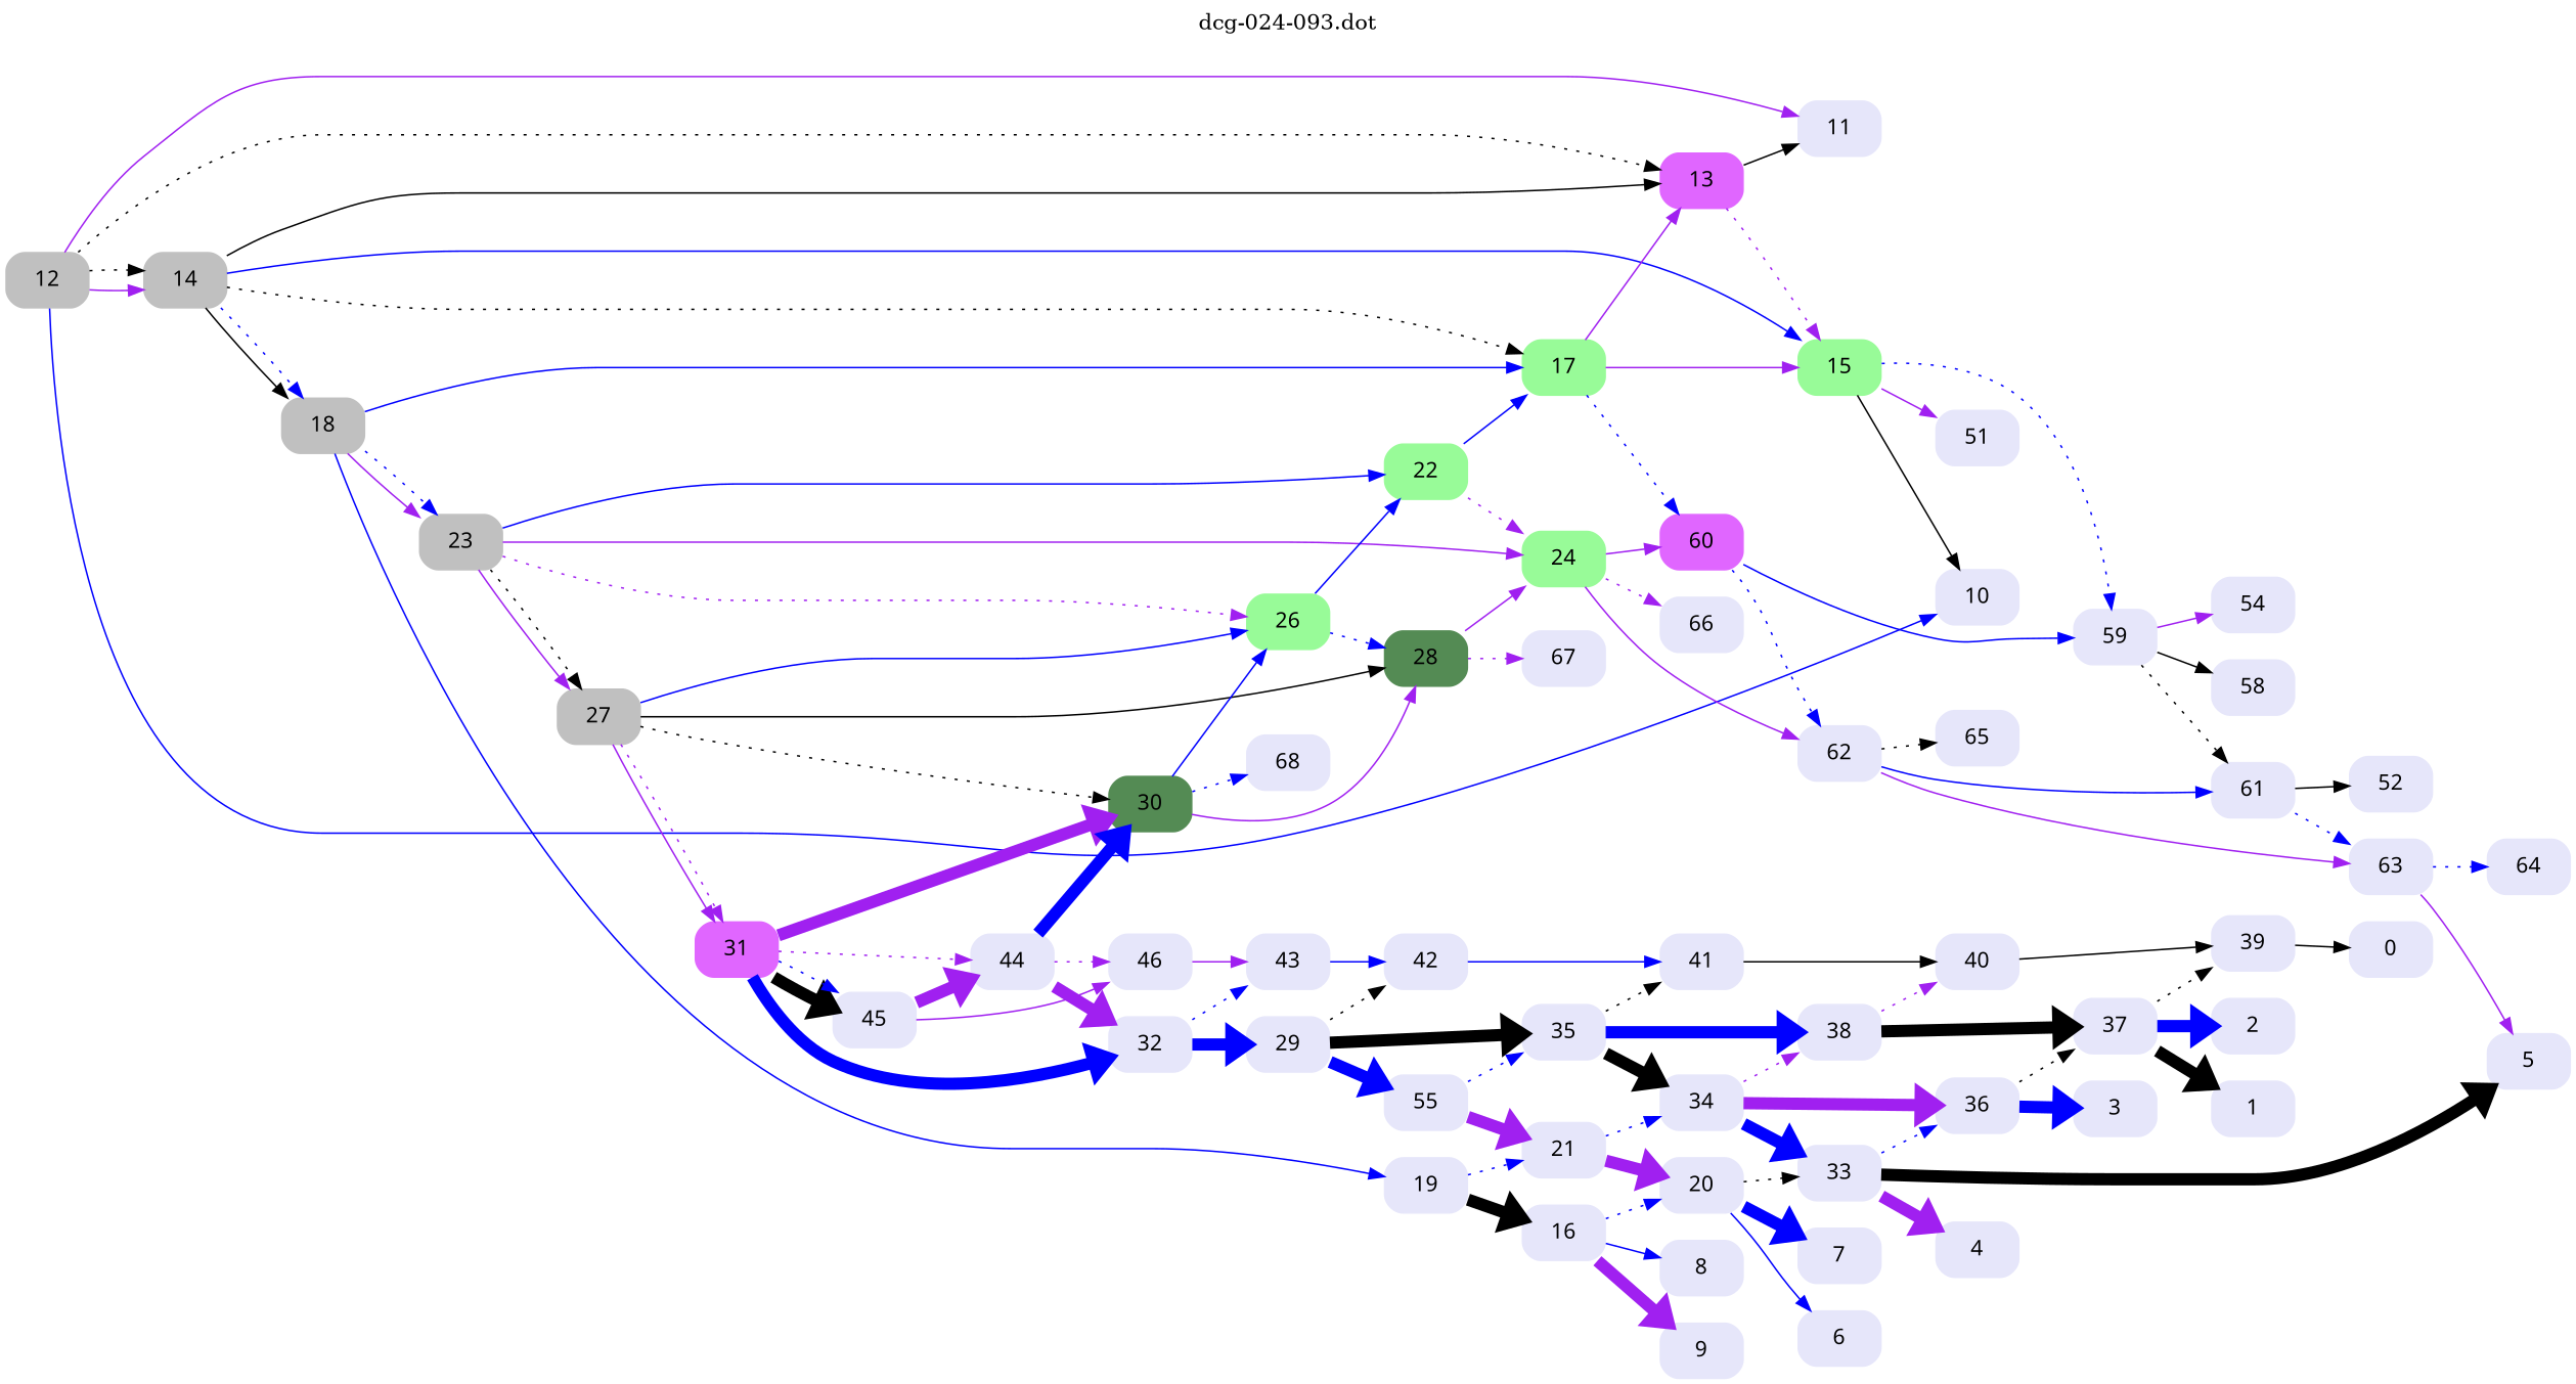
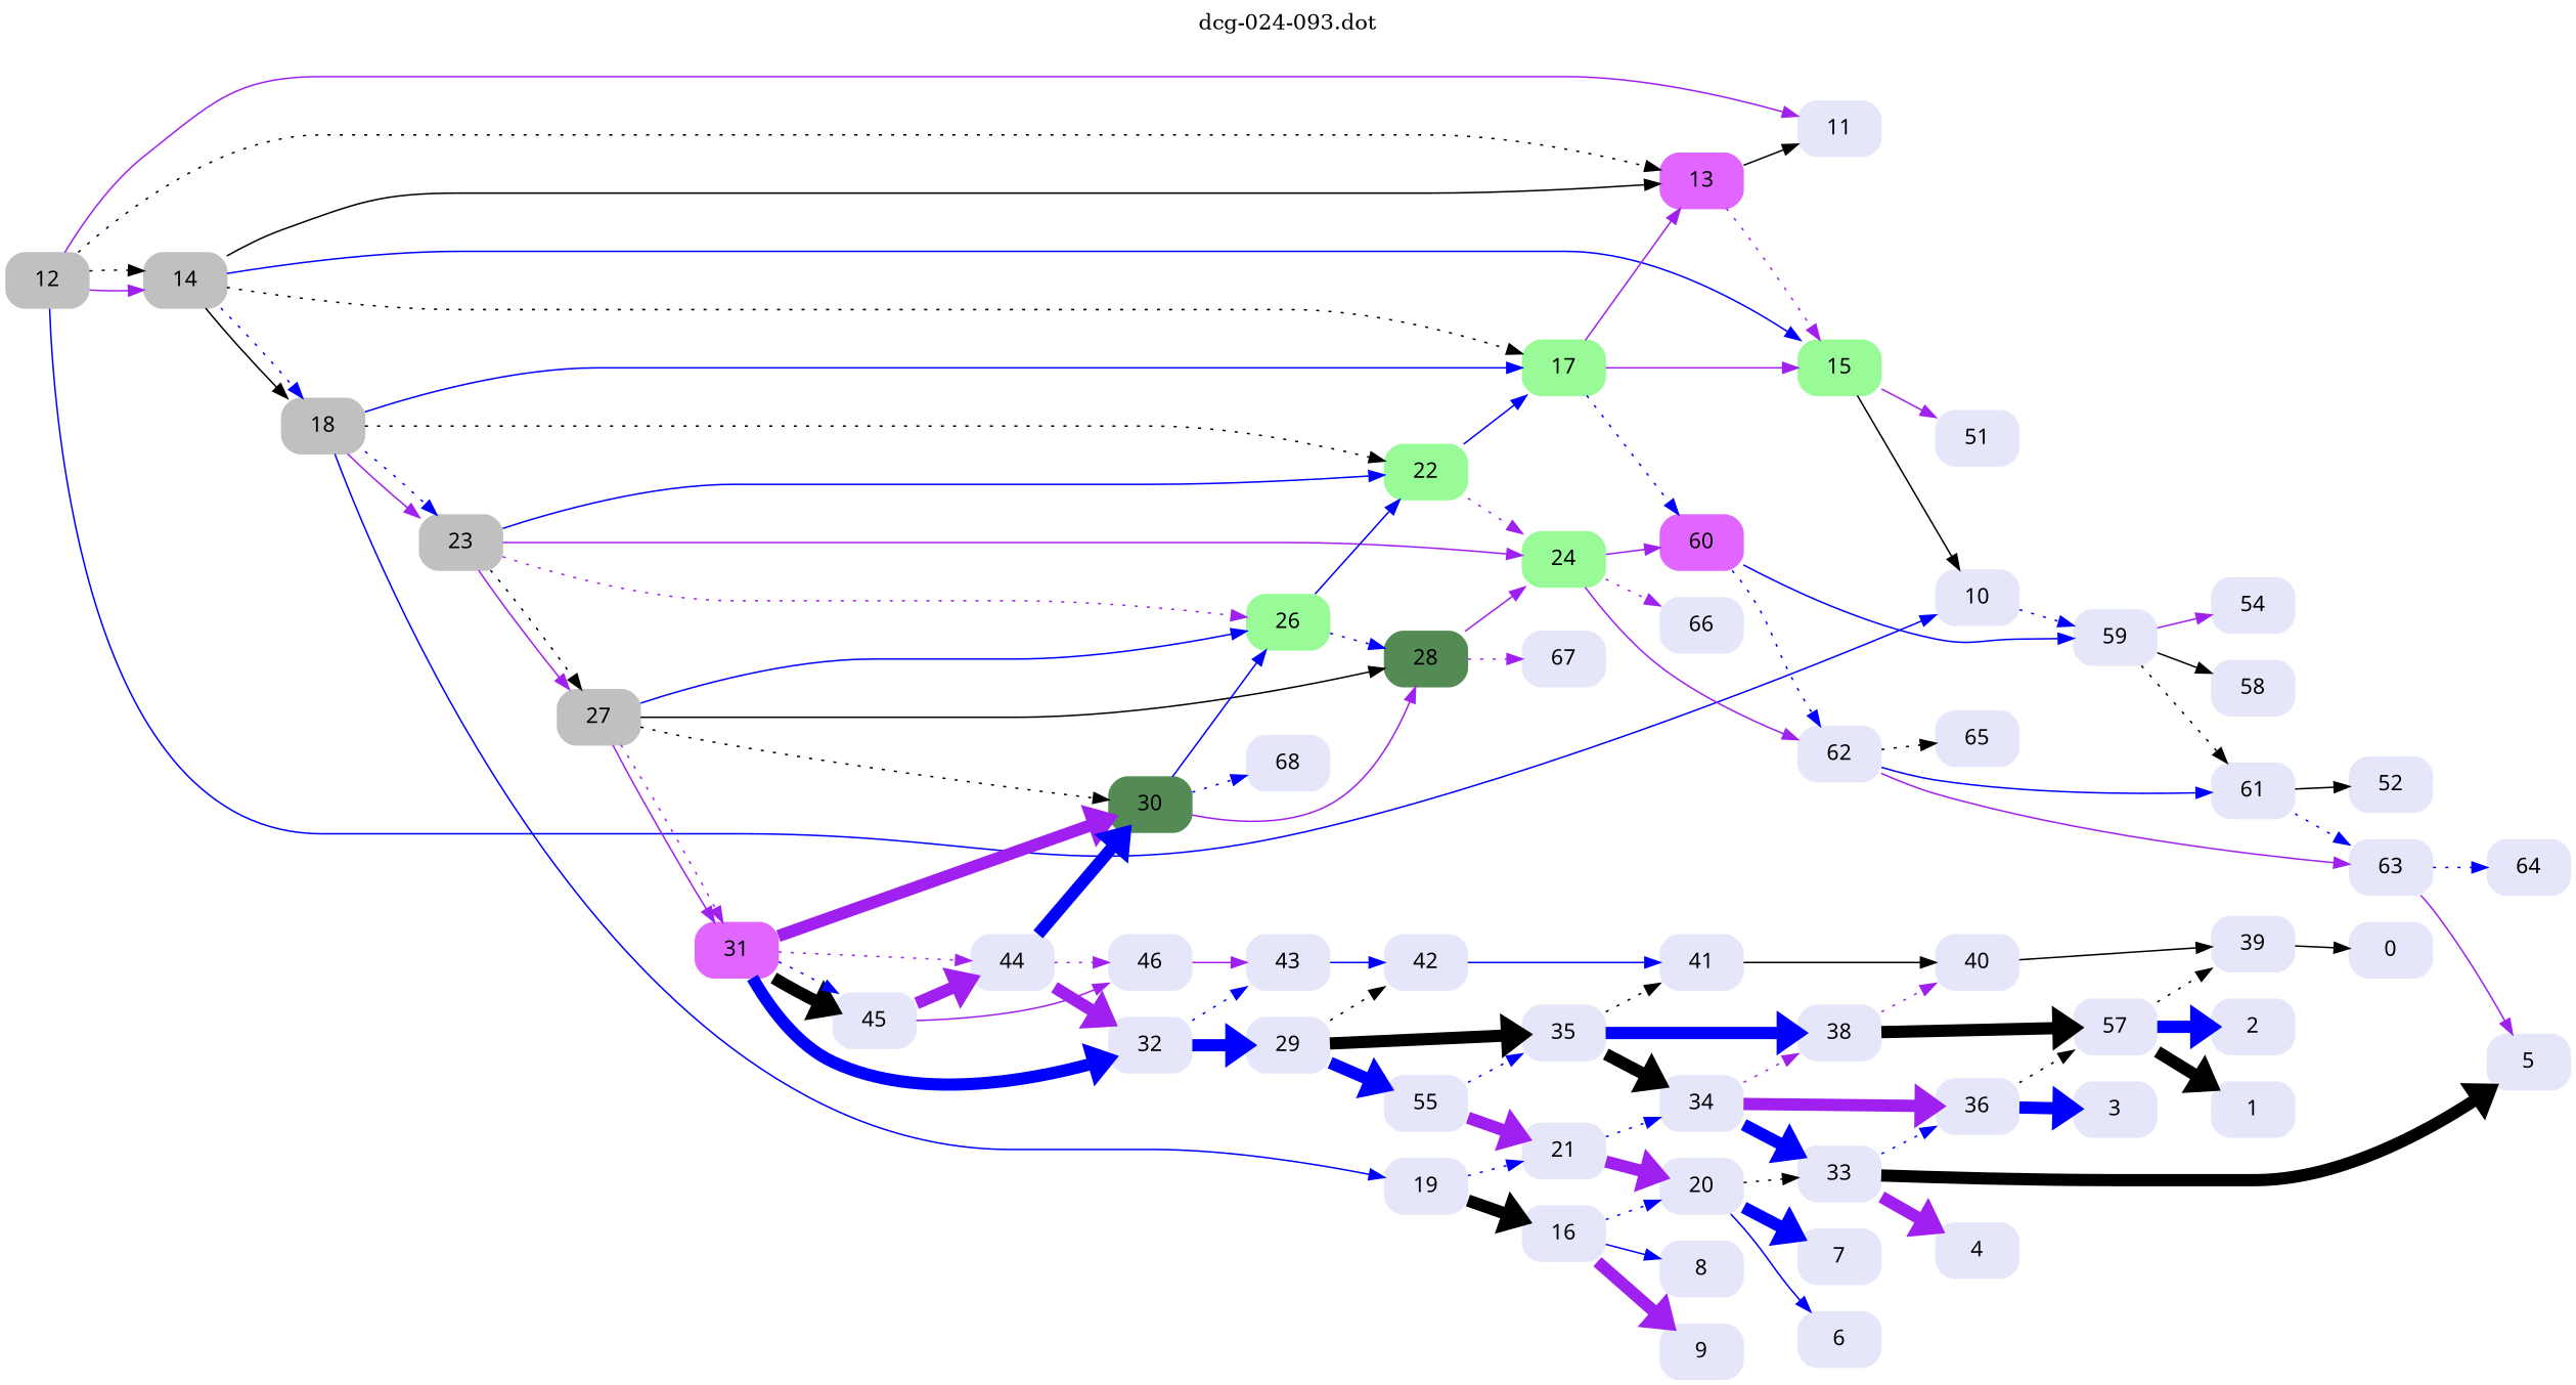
  digraph {
    label="dcg-024-093.dot"
    labelloc=t
    rankdir=LR
    node [color=lavender fontname="sans-serif" shape=box style="rounded,filled"]
    edge [color=blue penwidth=1]
    n1 [color=grey label=12]
    n2 [label=11]
    n3 [label=10]
    n4 [color=grey label=14]
    n5 [color=mediumorchid1 label=13]
    n6 [color=palegreen label=15]
    n7 [color=grey label=18]
    n8 [color=palegreen label=17]
    n9 [label=59]
    n10 [label=51]
    n11 [label=19]
    n12 [color=grey label=23]
    n13 [color=palegreen label=22]
    n14 [color=mediumorchid1 label=60]
    n15 [label=61]
    n16 [label=58]
    n17 [label=54]
    n18 [label=21]
    n19 [label=16]
    n20 [color=palegreen label=24]
    n21 [color=grey label=27]
    n22 [color=palegreen label=26]
    n23 [label=62]
    n24 [label=34]
    n25 [label=20]
    n26 [label=9]
    n27 [label=8]
    n28 [label=66]
    n29 [color=palegreen4 label=28]
    n30 [color=mediumorchid1 label=31]
    n31 [color=palegreen4 label=30]
    n32 [label=63]
    n33 [label=65]
    n34 [label=67]
    n35 [label=32]
    n36 [label=45]
    n37 [label=44]
    n38 [label=68]
    n39 [label=43]
    n40 [label=29]
    n41 [label=46]
    n42 [label=42]
    n43 [label=55]
    n44 [label=35]
    n45 [label=41]
    n46 [label=40]
    n47 [label=39]
    n48 [label=0]
    n49 [label=38]
    n50 [label=33]
    n51 [label=36]
-   n52 [label=37]
+   n52 [label=57]
    n53 [label=5]
    n54 [label=4]
    n55 [label=3]
    n56 [label=2]
    n57 [label=1]
    n58 [label=7]
    n59 [label=6]
    n60 [label=52]
    n61 [label=64]
    n1 -> n2 [color=purple]
    n1 -> n3
    n1 -> n4 [color=purple]
    n1 -> n4 [color=black style=dotted penwidth=""]
    n1 -> n5 [color=black style=dotted penwidth=""]
    n4 -> n5 [color=black]
    n4 -> n6
    n4 -> n7 [color=black]
    n4 -> n7 [style=dotted penwidth=""]
    n4 -> n8 [color=black style=dotted penwidth=""]
    n5 -> n2 [color=black]
    n5 -> n6 [color=purple style=dotted penwidth=""]
    n6 -> n3 [color=black]
-   n6 -> n9 [style=dotted penwidth=""]
+   n3 -> n9 [style=dotted penwidth=""]
    n6 -> n10 [color=purple]
    n7 -> n8
    n7 -> n11
    n7 -> n12 [color=purple]
    n7 -> n12 [style=dotted penwidth=""]
+   n7 -> n13 [color=black style=dotted penwidth=""]
    n8 -> n5 [color=purple]
    n8 -> n6 [color=purple]
    n8 -> n14 [style=dotted penwidth=""]
    n9 -> n15 [color=black style=dotted penwidth=""]
    n9 -> n16 [color=black]
    n9 -> n17 [color=purple]
    n11 -> n18 [style=dotted penwidth=""]
    n11 -> n19 [color=black penwidth=8]
    n12 -> n13
    n12 -> n20 [color=purple]
    n12 -> n21 [color=purple]
    n12 -> n21 [color=black style=dotted penwidth=""]
    n12 -> n22 [color=purple style=dotted penwidth=""]
    n13 -> n8
    n13 -> n20 [color=purple style=dotted penwidth=""]
    n14 -> n9
    n14 -> n23 [style=dotted penwidth=""]
    n15 -> n32 [style=dotted penwidth=""]
    n15 -> n60 [color=black]
    n18 -> n24 [style=dotted penwidth=""]
    n18 -> n25 [color=purple penwidth=8]
    n19 -> n25 [style=dotted penwidth=""]
    n19 -> n26 [color=purple penwidth=8]
    n19 -> n27
    n20 -> n14 [color=purple]
    n20 -> n23 [color=purple]
    n20 -> n28 [color=purple style=dotted penwidth=""]
    n21 -> n22
    n21 -> n29 [color=black]
    n21 -> n30 [color=purple]
    n21 -> n30 [color=purple style=dotted penwidth=""]
    n21 -> n31 [color=black style=dotted penwidth=""]
    n22 -> n13
    n22 -> n29 [style=dotted penwidth=""]
    n23 -> n15
    n23 -> n32 [color=purple]
    n23 -> n33 [color=black style=dotted penwidth=""]
    n24 -> n49 [color=purple style=dotted penwidth=""]
    n24 -> n50 [penwidth=8]
    n24 -> n51 [color=purple penwidth=8]
    n25 -> n50 [color=black style=dotted penwidth=""]
    n25 -> n58 [penwidth=8]
    n25 -> n59
    n29 -> n20 [color=purple]
    n29 -> n34 [color=purple style=dotted penwidth=""]
    n30 -> n31 [color=purple penwidth=8]
    n30 -> n35 [penwidth=8]
    n30 -> n36 [color=black penwidth=8]
    n30 -> n36 [style=dotted penwidth=""]
    n30 -> n37 [color=purple style=dotted penwidth=""]
    n31 -> n22
    n31 -> n29 [color=purple]
    n31 -> n38 [style=dotted penwidth=""]
    n32 -> n53 [color=purple]
    n32 -> n61 [style=dotted penwidth=""]
    n35 -> n39 [style=dotted penwidth=""]
    n35 -> n40 [penwidth=8]
    n36 -> n37 [color=purple penwidth=8]
    n36 -> n41 [color=purple]
    n37 -> n31 [penwidth=8]
    n37 -> n35 [color=purple penwidth=8]
    n37 -> n41 [color=purple style=dotted penwidth=""]
    n39 -> n42
    n40 -> n42 [color=black style=dotted penwidth=""]
    n40 -> n43 [penwidth=8]
    n40 -> n44 [color=black penwidth=8]
    n41 -> n39 [color=purple]
    n42 -> n45
    n43 -> n18 [color=purple penwidth=8]
    n43 -> n44 [style=dotted penwidth=""]
    n44 -> n24 [color=black penwidth=8]
    n44 -> n45 [color=black style=dotted penwidth=""]
    n44 -> n49 [penwidth=8]
    n45 -> n46 [color=black]
    n46 -> n47 [color=black]
    n47 -> n48 [color=black]
    n49 -> n46 [color=purple style=dotted penwidth=""]
    n49 -> n52 [color=black penwidth=8]
    n50 -> n51 [style=dotted penwidth=""]
    n50 -> n53 [color=black penwidth=8]
    n50 -> n54 [color=purple penwidth=8]
    n51 -> n52 [color=black style=dotted penwidth=""]
    n51 -> n55 [penwidth=8]
    n52 -> n47 [color=black style=dotted penwidth=""]
    n52 -> n56 [penwidth=8]
    n52 -> n57 [color=black penwidth=8]
  }
